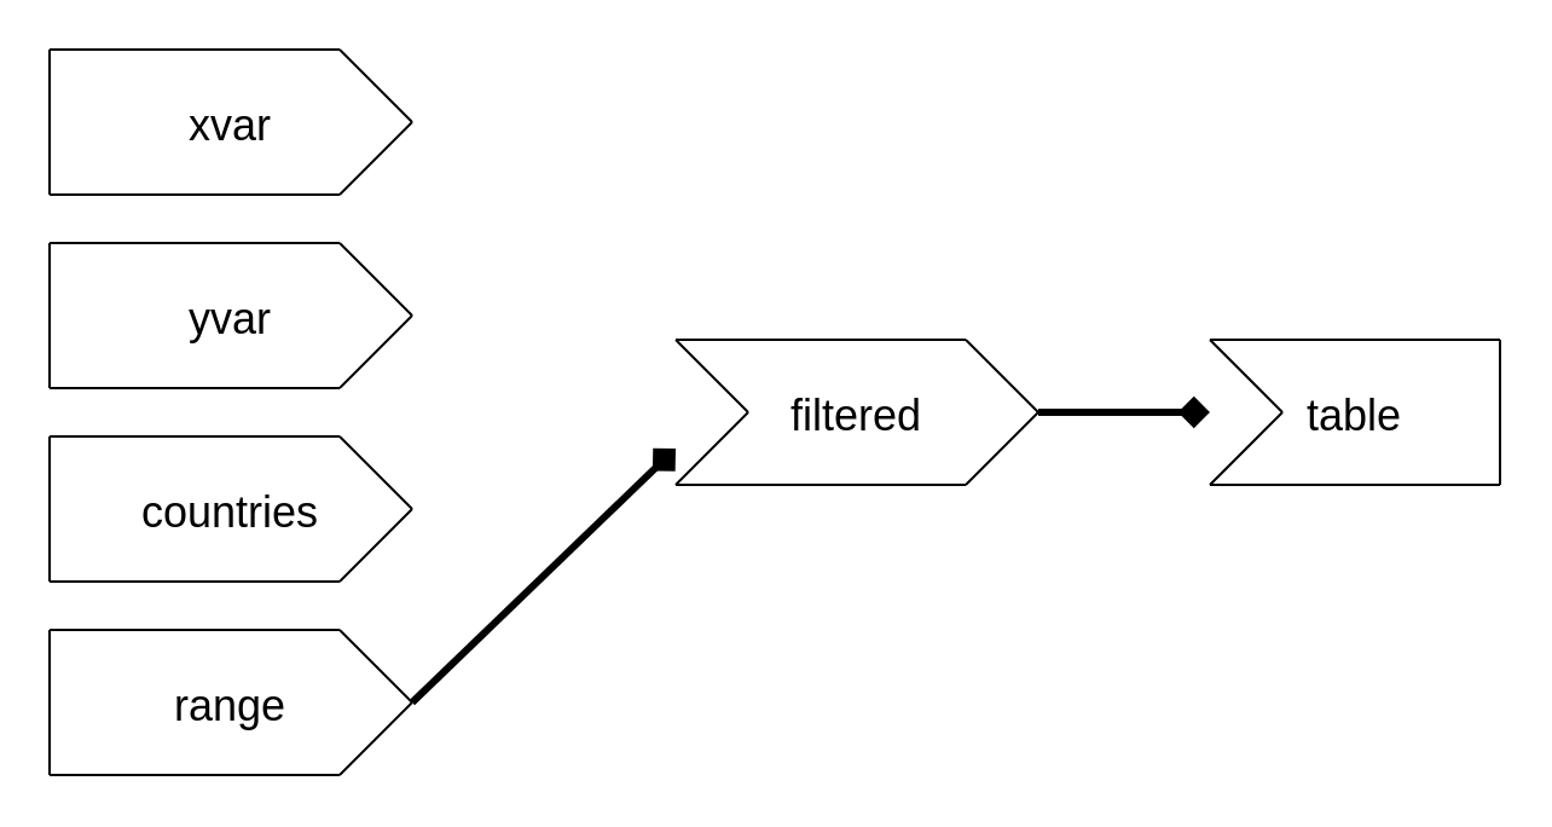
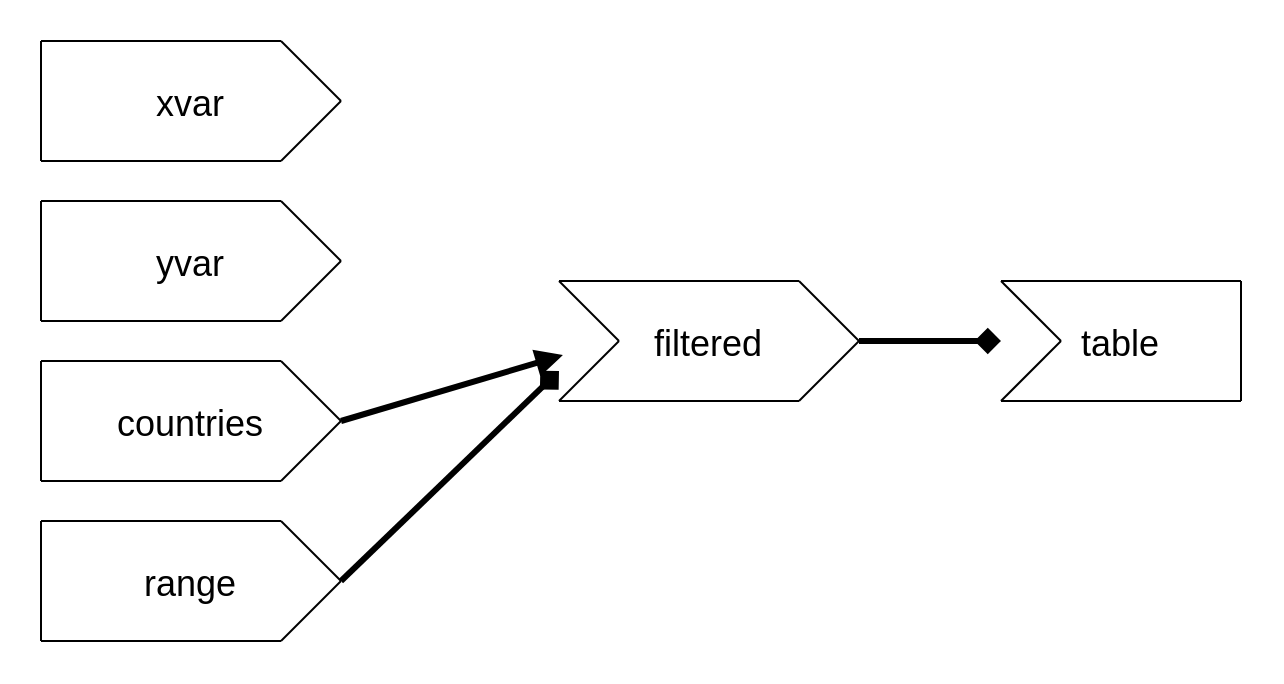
  <mxCell id="0" />
  <mxCell id="1" parent="0" />
  <mxCell id="2" value="table" style="group;verticalAlign=middle;fontSize=18;connectable=1;strokeWidth=0;perimeterSpacing=0;" connectable="0" vertex="1" parent="1"><mxGeometry x="500" y="140" width="120" height="60" as="geometry" /></mxCell>
  <mxCell id="3" value="" style="endArrow=none;html=1;rounded=0;" edge="1" parent="2"><mxGeometry width="50" height="50" relative="1" as="geometry"><mxPoint as="sourcePoint" /><mxPoint x="120" as="targetPoint" /></mxGeometry></mxCell>
  <mxCell id="4" value="" style="endArrow=none;html=1;rounded=0;" edge="1" parent="2"><mxGeometry width="50" height="50" relative="1" as="geometry"><mxPoint y="60" as="sourcePoint" /><mxPoint x="120" y="60" as="targetPoint" /></mxGeometry></mxCell>
  <mxCell id="5" value="" style="endArrow=none;html=1;rounded=0;" edge="1" parent="2"><mxGeometry width="50" height="50" relative="1" as="geometry"><mxPoint as="sourcePoint" /><mxPoint x="30" y="30" as="targetPoint" /></mxGeometry></mxCell>
  <mxCell id="6" value="" style="endArrow=none;html=1;rounded=0;" edge="1" parent="2"><mxGeometry width="50" height="50" relative="1" as="geometry"><mxPoint y="60" as="sourcePoint" /><mxPoint x="30" y="30" as="targetPoint" /></mxGeometry></mxCell>
  <mxCell id="7" value="" style="endArrow=none;html=1;rounded=0;" edge="1" parent="2"><mxGeometry width="50" height="50" relative="1" as="geometry"><mxPoint x="120" y="60" as="sourcePoint" /><mxPoint x="120" as="targetPoint" /></mxGeometry></mxCell>
  <mxCell id="8" value="xvar" style="group;verticalAlign=middle;fontSize=18;connectable=1;strokeWidth=0;perimeterSpacing=0;" connectable="0" vertex="1" parent="1"><mxGeometry x="20" y="20" width="150" height="60" as="geometry" /></mxCell>
  <mxCell id="9" value="" style="endArrow=none;html=1;rounded=0;strokeWidth=1;" edge="1" parent="8"><mxGeometry width="50" height="50" relative="1" as="geometry"><mxPoint as="sourcePoint" /><mxPoint x="120" as="targetPoint" /></mxGeometry></mxCell>
  <mxCell id="10" value="" style="endArrow=none;html=1;rounded=0;" edge="1" parent="8"><mxGeometry width="50" height="50" relative="1" as="geometry"><mxPoint y="60" as="sourcePoint" /><mxPoint x="120" y="60" as="targetPoint" /></mxGeometry></mxCell>
  <mxCell id="11" value="" style="endArrow=none;html=1;rounded=0;" edge="1" parent="8"><mxGeometry width="50" height="50" relative="1" as="geometry"><mxPoint x="120" as="sourcePoint" /><mxPoint x="150" y="30" as="targetPoint" /></mxGeometry></mxCell>
  <mxCell id="12" value="" style="endArrow=none;html=1;rounded=0;" edge="1" parent="8"><mxGeometry width="50" height="50" relative="1" as="geometry"><mxPoint x="120" y="60" as="sourcePoint" /><mxPoint x="150" y="30" as="targetPoint" /></mxGeometry></mxCell>
  <mxCell id="13" value="" style="endArrow=none;html=1;rounded=0;" edge="1" parent="8"><mxGeometry width="50" height="50" relative="1" as="geometry"><mxPoint y="60" as="sourcePoint" /><mxPoint as="targetPoint" /></mxGeometry></mxCell>
  <mxCell id="14" value="filtered" style="group;verticalAlign=middle;fontSize=18;connectable=1;strokeWidth=0;perimeterSpacing=0;" connectable="0" vertex="1" parent="1"><mxGeometry x="279" y="140" width="150" height="60" as="geometry" /></mxCell>
  <mxCell id="15" value="" style="endArrow=none;html=1;rounded=0;" edge="1" parent="14"><mxGeometry width="50" height="50" relative="1" as="geometry"><mxPoint as="sourcePoint" /><mxPoint x="120" as="targetPoint" /></mxGeometry></mxCell>
  <mxCell id="16" value="" style="endArrow=none;html=1;rounded=0;" edge="1" parent="14"><mxGeometry width="50" height="50" relative="1" as="geometry"><mxPoint y="60" as="sourcePoint" /><mxPoint x="120" y="60" as="targetPoint" /></mxGeometry></mxCell>
  <mxCell id="17" value="" style="endArrow=none;html=1;rounded=0;" edge="1" parent="14"><mxGeometry width="50" height="50" relative="1" as="geometry"><mxPoint y="60" as="sourcePoint" /><mxPoint x="30" y="30" as="targetPoint" /></mxGeometry></mxCell>
  <mxCell id="18" value="" style="endArrow=none;html=1;rounded=0;" edge="1" parent="14"><mxGeometry width="50" height="50" relative="1" as="geometry"><mxPoint as="sourcePoint" /><mxPoint x="30" y="30" as="targetPoint" /></mxGeometry></mxCell>
  <mxCell id="19" value="" style="endArrow=none;html=1;rounded=0;" edge="1" parent="14"><mxGeometry width="50" height="50" relative="1" as="geometry"><mxPoint x="120" as="sourcePoint" /><mxPoint x="150" y="30" as="targetPoint" /></mxGeometry></mxCell>
  <mxCell id="20" value="" style="endArrow=none;html=1;rounded=0;" edge="1" parent="14"><mxGeometry width="50" height="50" relative="1" as="geometry"><mxPoint x="120" y="60" as="sourcePoint" /><mxPoint x="150" y="30" as="targetPoint" /></mxGeometry></mxCell>
  <mxCell id="21" value="yvar" style="group;verticalAlign=middle;fontSize=18;connectable=1;strokeWidth=0;perimeterSpacing=0;" connectable="0" vertex="1" parent="1"><mxGeometry x="20" y="100" width="150" height="60" as="geometry" /></mxCell>
  <mxCell id="22" value="" style="endArrow=none;html=1;rounded=0;strokeWidth=1;" edge="1" parent="21"><mxGeometry width="50" height="50" relative="1" as="geometry"><mxPoint as="sourcePoint" /><mxPoint x="120" as="targetPoint" /></mxGeometry></mxCell>
  <mxCell id="23" value="" style="endArrow=none;html=1;rounded=0;" edge="1" parent="21"><mxGeometry width="50" height="50" relative="1" as="geometry"><mxPoint y="60" as="sourcePoint" /><mxPoint x="120" y="60" as="targetPoint" /></mxGeometry></mxCell>
  <mxCell id="24" value="" style="endArrow=none;html=1;rounded=0;" edge="1" parent="21"><mxGeometry width="50" height="50" relative="1" as="geometry"><mxPoint x="120" as="sourcePoint" /><mxPoint x="150" y="30" as="targetPoint" /></mxGeometry></mxCell>
  <mxCell id="25" value="" style="endArrow=none;html=1;rounded=0;" edge="1" parent="21"><mxGeometry width="50" height="50" relative="1" as="geometry"><mxPoint x="120" y="60" as="sourcePoint" /><mxPoint x="150" y="30" as="targetPoint" /></mxGeometry></mxCell>
  <mxCell id="26" value="" style="endArrow=none;html=1;rounded=0;" edge="1" parent="21"><mxGeometry width="50" height="50" relative="1" as="geometry"><mxPoint y="60" as="sourcePoint" /><mxPoint as="targetPoint" /></mxGeometry></mxCell>
  <mxCell id="27" value="countries" style="group;verticalAlign=middle;fontSize=18;connectable=1;strokeWidth=0;perimeterSpacing=0;" connectable="0" vertex="1" parent="1"><mxGeometry x="20" y="180" width="150" height="60" as="geometry" /></mxCell>
  <mxCell id="28" value="" style="endArrow=none;html=1;rounded=0;strokeWidth=1;" edge="1" parent="27"><mxGeometry width="50" height="50" relative="1" as="geometry"><mxPoint as="sourcePoint" /><mxPoint x="120" as="targetPoint" /></mxGeometry></mxCell>
  <mxCell id="29" value="" style="endArrow=none;html=1;rounded=0;" edge="1" parent="27"><mxGeometry width="50" height="50" relative="1" as="geometry"><mxPoint y="60" as="sourcePoint" /><mxPoint x="120" y="60" as="targetPoint" /></mxGeometry></mxCell>
  <mxCell id="30" value="" style="endArrow=none;html=1;rounded=0;" edge="1" parent="27"><mxGeometry width="50" height="50" relative="1" as="geometry"><mxPoint x="120" as="sourcePoint" /><mxPoint x="150" y="30" as="targetPoint" /></mxGeometry></mxCell>
  <mxCell id="31" value="" style="endArrow=none;html=1;rounded=0;" edge="1" parent="27"><mxGeometry width="50" height="50" relative="1" as="geometry"><mxPoint x="120" y="60" as="sourcePoint" /><mxPoint x="150" y="30" as="targetPoint" /></mxGeometry></mxCell>
  <mxCell id="32" value="" style="endArrow=none;html=1;rounded=0;" edge="1" parent="27"><mxGeometry width="50" height="50" relative="1" as="geometry"><mxPoint y="60" as="sourcePoint" /><mxPoint as="targetPoint" /></mxGeometry></mxCell>
  <mxCell id="33" value="range" style="group;verticalAlign=middle;fontSize=18;connectable=1;strokeWidth=0;perimeterSpacing=0;" connectable="0" vertex="1" parent="1"><mxGeometry x="20" y="260" width="150" height="60" as="geometry" /></mxCell>
  <mxCell id="34" value="" style="endArrow=none;html=1;rounded=0;strokeWidth=1;" edge="1" parent="33"><mxGeometry width="50" height="50" relative="1" as="geometry"><mxPoint as="sourcePoint" /><mxPoint x="120" as="targetPoint" /></mxGeometry></mxCell>
  <mxCell id="35" value="" style="endArrow=none;html=1;rounded=0;" edge="1" parent="33"><mxGeometry width="50" height="50" relative="1" as="geometry"><mxPoint y="60" as="sourcePoint" /><mxPoint x="120" y="60" as="targetPoint" /></mxGeometry></mxCell>
  <mxCell id="36" value="" style="endArrow=none;html=1;rounded=0;" edge="1" parent="33"><mxGeometry width="50" height="50" relative="1" as="geometry"><mxPoint x="120" as="sourcePoint" /><mxPoint x="150" y="30" as="targetPoint" /></mxGeometry></mxCell>
  <mxCell id="37" value="" style="endArrow=none;html=1;rounded=0;" edge="1" parent="33"><mxGeometry width="50" height="50" relative="1" as="geometry"><mxPoint x="120" y="60" as="sourcePoint" /><mxPoint x="150" y="30" as="targetPoint" /></mxGeometry></mxCell>
  <mxCell id="38" value="" style="endArrow=none;html=1;rounded=0;" edge="1" parent="33"><mxGeometry width="50" height="50" relative="1" as="geometry"><mxPoint y="60" as="sourcePoint" /><mxPoint as="targetPoint" /></mxGeometry></mxCell>
+ <mxCell id="39" value="" style="endArrow=block;html=1;rounded=0;endFill=1;strokeWidth=3;exitX=1;exitY=0.5;exitDx=0;exitDy=0;entryX=0.013;entryY=0.617;entryDx=0;entryDy=0;entryPerimeter=0;" edge="1" parent="1" source="27" target="14"><mxGeometry width="50" height="50" relative="1" as="geometry"><mxPoint x="170" y="210" as="sourcePoint" /><mxPoint x="270" y="160" as="targetPoint" /></mxGeometry></mxCell>
  <mxCell id="40" value="" style="endArrow=diamond;html=1;rounded=0;exitX=1;exitY=0.5;exitDx=0;exitDy=0;endFill=1;strokeWidth=3;entryX=0;entryY=0.75;entryDx=0;entryDy=0;" edge="1" parent="1" source="33" target="14"><mxGeometry width="50" height="50" relative="1" as="geometry"><mxPoint x="180" y="220" as="sourcePoint" /><mxPoint x="320" y="190" as="targetPoint" /></mxGeometry></mxCell>
  <mxCell id="41" value="" style="endArrow=diamond;html=1;rounded=0;exitX=1;exitY=0.5;exitDx=0;exitDy=0;entryX=0;entryY=0.5;entryDx=0;entryDy=0;endFill=1;strokeWidth=3;" edge="1" parent="1" source="14" target="2"><mxGeometry width="50" height="50" relative="1" as="geometry"><mxPoint x="180" y="30" as="sourcePoint" /><mxPoint x="330" y="160" as="targetPoint" /></mxGeometry></mxCell>
